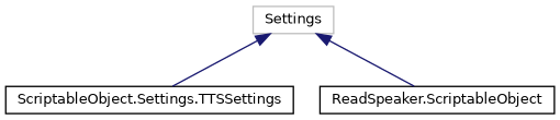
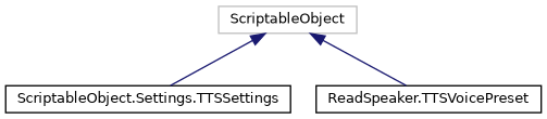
  digraph {
    rankdir=TB
    node [color=black fillcolor=white fontname=Helvetica fontsize=10 shape=record style=filled]
    edge [color=midnightblue dir=back fontname=Helvetica fontsize=10 labelfontname=Helvetica labelfontsize=10 style=solid]
-   n1 [color=grey75 height=0.2 label=Settings width=0.4]
+   n1 [color=grey75 height=0.2 label=ScriptableObject width=0.4]
    n2 [height=0.2 label="ScriptableObject.Settings.TTSSettings" width=0.4]
-   n3 [height=0.2 label="ReadSpeaker.ScriptableObject" width=0.4]
+   n3 [height=0.2 label="ReadSpeaker.TTSVoicePreset" width=0.4]
    n1 -> n2
    n1 -> n3
  }
